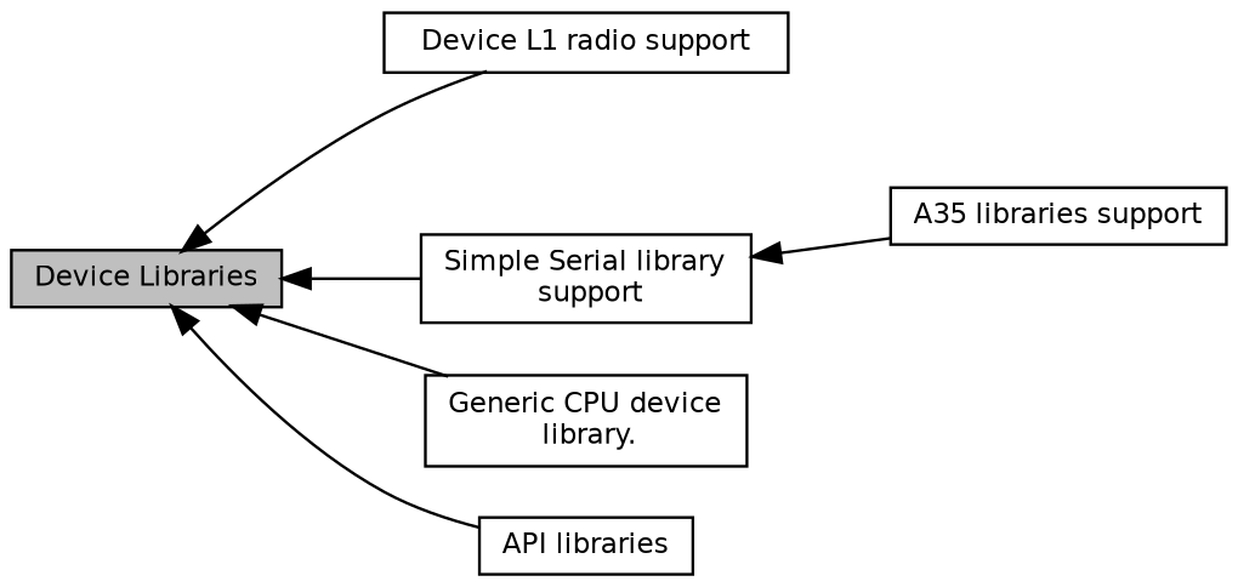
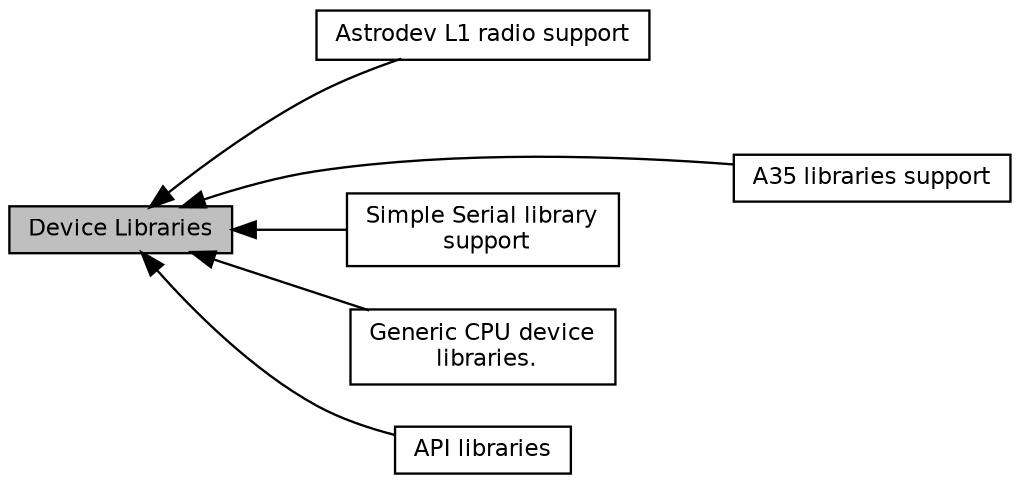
  digraph {
    rankdir=LR
    node [color=black fillcolor=white fontname=Helvetica fontsize=10 shape=record style=filled]
    edge [dir=back fontname=Helvetica fontsize=10 labelfontname=Helvetica labelfontsize=10 shape=plaintext style=solid]
-   n1 [height=0.2 label="Device L1 radio support" width=0.4]
+   n1 [height=0.2 label="Astrodev L1 radio support" width=0.4]
    n2 [fillcolor=grey75 fontcolor=black height=0.2 label="Device Libraries" width=0.4]
    n3 [height=0.2 label="A35 libraries support" width=0.4]
    n4 [height=0.2 label="Simple Serial library\l support" width=0.4]
-   n5 [height=0.2 label="Generic CPU device\l library." width=0.4]
+   n5 [height=0.2 label="Generic CPU device\l libraries." width=0.4]
    n6 [height=0.2 label="API libraries" width=0.4]
    n2 -> n1
-   n4 -> n3
+   n2 -> n3
    n2 -> n4
    n2 -> n5
    n2 -> n6
  }
